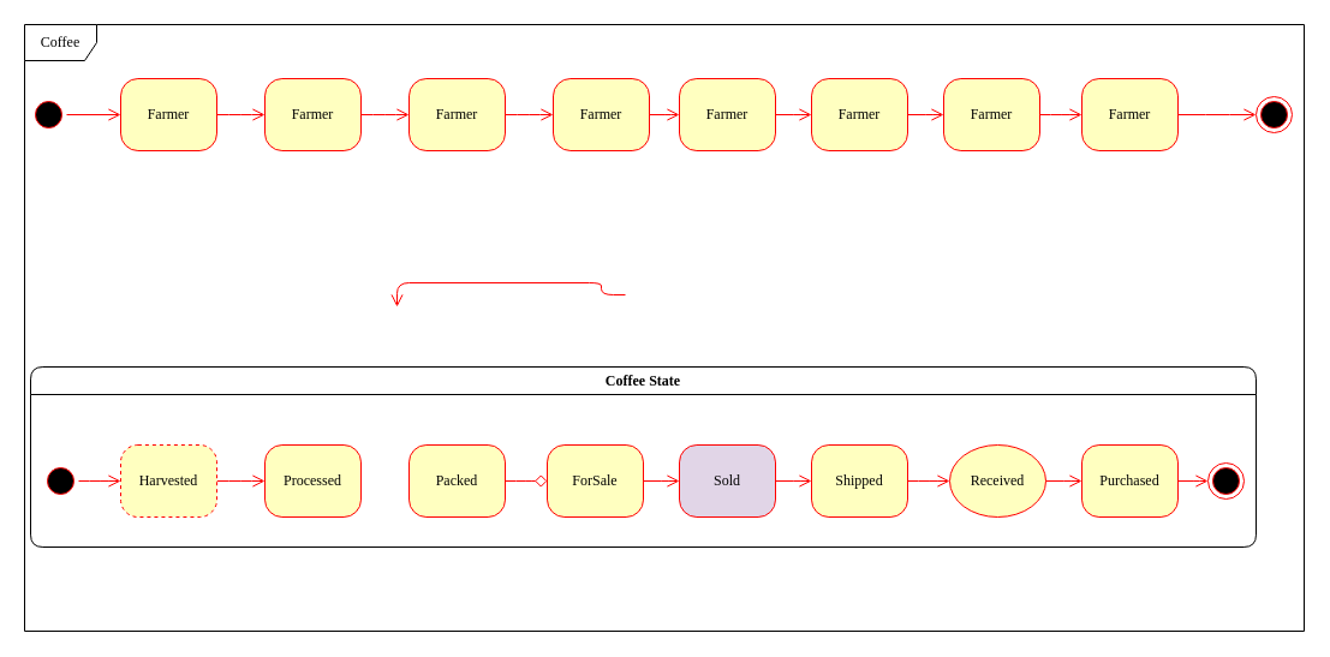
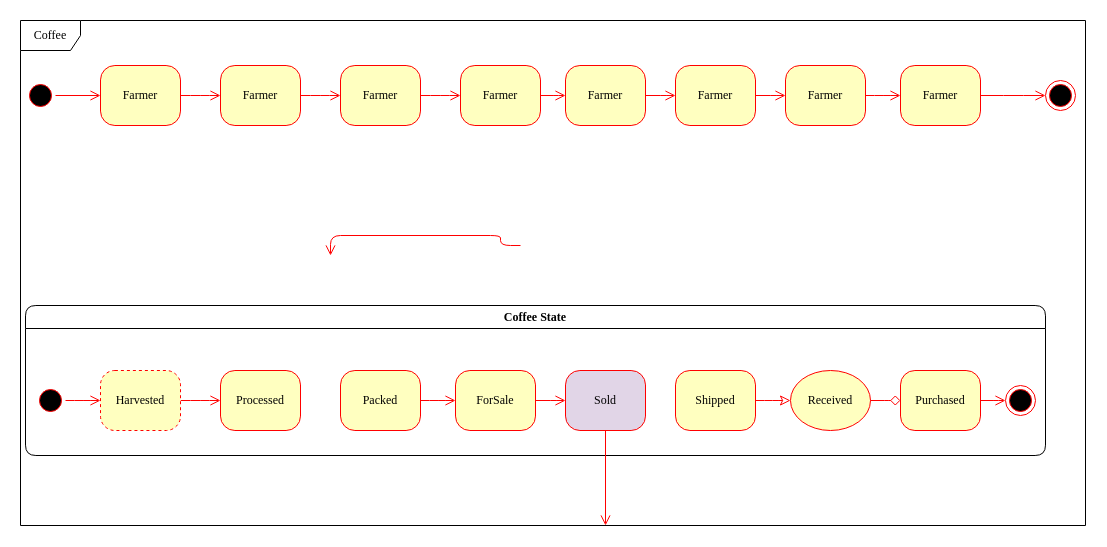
  <mxCell id="0" />
  <mxCell id="1" parent="0" />
  <mxCell id="2" value="Coffee" style="shape=umlFrame;whiteSpace=wrap;html=1;rounded=1;shadow=0;comic=0;labelBackgroundColor=none;strokeWidth=1;fontFamily=Verdana;fontSize=12;align=center;" parent="1" vertex="1"><mxGeometry x="20" y="20" width="1065" height="505" as="geometry" /></mxCell>
  <mxCell id="3" value="" style="ellipse;html=1;shape=startState;fillColor=#000000;strokeColor=#ff0000;rounded=1;shadow=0;comic=0;labelBackgroundColor=none;fontFamily=Verdana;fontSize=12;fontColor=#000000;align=center;direction=south;" parent="1" vertex="1"><mxGeometry x="25" y="80" width="30" height="30" as="geometry" /></mxCell>
  <mxCell id="4" value="" style="edgeStyle=elbowEdgeStyle;rounded=1;orthogonalLoop=1;jettySize=auto;html=1;labelBackgroundColor=none;fontFamily=Verdana;fontSize=12;startArrow=none;startFill=0;endArrow=open;endFill=0;startSize=6;endSize=8;strokeColor=#FF0000;" edge="1" parent="1" source="5" target="33"><mxGeometry relative="1" as="geometry" /></mxCell>
  <mxCell id="5" value="Farmer" style="rounded=1;whiteSpace=wrap;html=1;arcSize=24;fillColor=#ffffc0;strokeColor=#ff0000;shadow=0;comic=0;labelBackgroundColor=none;fontFamily=Verdana;fontSize=12;fontColor=#000000;align=center;" parent="1" vertex="1"><mxGeometry x="100" y="65" width="80" height="60" as="geometry" /></mxCell>
  <mxCell id="6" style="edgeStyle=orthogonalEdgeStyle;html=1;exitX=1;exitY=0.25;entryX=0.25;entryY=0;labelBackgroundColor=none;endArrow=open;endSize=8;strokeColor=#ff0000;fontFamily=Verdana;fontSize=12;align=left;" parent="1" edge="1"><mxGeometry relative="1" as="geometry"><mxPoint x="820" y="255" as="targetPoint" /></mxGeometry></mxCell>
  <mxCell id="7" style="edgeStyle=elbowEdgeStyle;html=1;exitX=0;exitY=0.75;entryX=1;entryY=0.75;labelBackgroundColor=none;endArrow=open;endSize=8;strokeColor=#ff0000;fontFamily=Verdana;fontSize=12;align=left;" parent="1" edge="1"><mxGeometry relative="1" as="geometry"><mxPoint x="640" y="300" as="targetPoint" /></mxGeometry></mxCell>
  <mxCell id="8" value="Coffee State&lt;span style=&quot;white-space: pre&quot;&gt;&lt;/span&gt;" style="swimlane;whiteSpace=wrap;html=1;rounded=1;shadow=0;comic=0;labelBackgroundColor=none;strokeWidth=1;fontFamily=Verdana;fontSize=12;align=center;" parent="1" vertex="1"><mxGeometry x="25" y="305" width="1020" height="150" as="geometry" /></mxCell>
  <mxCell id="9" style="edgeStyle=elbowEdgeStyle;html=1;labelBackgroundColor=none;endArrow=open;endSize=8;strokeColor=#ff0000;fontFamily=Verdana;fontSize=12;align=left;" parent="8" source="10" target="14" edge="1"><mxGeometry relative="1" as="geometry" /></mxCell>
  <mxCell id="10" value="&lt;div&gt;Harvested&lt;/div&gt;" style="rounded=1;whiteSpace=wrap;html=1;arcSize=24;fillColor=#ffffc0;strokeColor=#ff0000;shadow=0;comic=0;labelBackgroundColor=none;fontFamily=Verdana;fontSize=12;fontColor=#000000;align=center;dashed=1;" parent="8" vertex="1"><mxGeometry x="75" y="65" width="80" height="60" as="geometry" /></mxCell>
  <mxCell id="11" value="" style="ellipse;html=1;shape=endState;fillColor=#000000;strokeColor=#ff0000;rounded=1;shadow=0;comic=0;labelBackgroundColor=none;fontFamily=Verdana;fontSize=12;fontColor=#000000;align=center;" parent="8" vertex="1"><mxGeometry x="980" y="80" width="30" height="30" as="geometry" /></mxCell>
  <mxCell id="12" style="edgeStyle=elbowEdgeStyle;html=1;labelBackgroundColor=none;endArrow=open;endSize=8;strokeColor=#ff0000;fontFamily=Verdana;fontSize=12;align=left;" parent="8" source="13" target="10" edge="1"><mxGeometry relative="1" as="geometry" /></mxCell>
  <mxCell id="13" value="" style="ellipse;html=1;shape=startState;fillColor=#000000;strokeColor=#ff0000;rounded=1;shadow=0;comic=0;labelBackgroundColor=none;fontFamily=Verdana;fontSize=12;fontColor=#000000;align=center;direction=south;" parent="8" vertex="1"><mxGeometry x="10" y="80" width="30" height="30" as="geometry" /></mxCell>
  <mxCell id="14" value="Processed" style="rounded=1;whiteSpace=wrap;html=1;arcSize=24;fillColor=#ffffc0;strokeColor=#ff0000;shadow=0;comic=0;labelBackgroundColor=none;fontFamily=Verdana;fontSize=12;fontColor=#000000;align=center;" parent="8" vertex="1"><mxGeometry x="195" y="65" width="80" height="60" as="geometry" /></mxCell>
  <mxCell id="15" value="Packed" style="rounded=1;whiteSpace=wrap;html=1;arcSize=24;fillColor=#ffffc0;strokeColor=#ff0000;shadow=0;comic=0;labelBackgroundColor=none;fontFamily=Verdana;fontSize=12;fontColor=#000000;align=center;" parent="8" vertex="1"><mxGeometry x="315" y="65" width="80" height="60" as="geometry" /></mxCell>
  <mxCell id="16" value="" style="edgeStyle=elbowEdgeStyle;rounded=1;orthogonalLoop=1;jettySize=auto;html=1;labelBackgroundColor=none;fontFamily=Verdana;fontSize=12;startArrow=none;startFill=0;endArrow=open;endFill=0;startSize=6;endSize=8;strokeColor=#FF0000;" edge="1" parent="8" source="17" target="20"><mxGeometry relative="1" as="geometry" /></mxCell>
  <mxCell id="17" value="ForSale" style="rounded=1;whiteSpace=wrap;html=1;arcSize=24;fillColor=#ffffc0;strokeColor=#ff0000;shadow=0;comic=0;labelBackgroundColor=none;fontFamily=Verdana;fontSize=12;fontColor=#000000;align=center;" vertex="1" parent="8"><mxGeometry x="430" y="65" width="80" height="60" as="geometry" /></mxCell>
- <mxCell id="18" value="" style="edgeStyle=elbowEdgeStyle;rounded=1;orthogonalLoop=1;jettySize=auto;html=1;fontSize=12;startArrow=none;startFill=0;strokeColor=#FF0000;endArrow=diamond;endFill=0;labelBackgroundColor=none;fontFamily=Verdana;align=left;startSize=6;endSize=8;" edge="1" parent="8" source="15" target="17"><mxGeometry relative="1" as="geometry" /></mxCell>
- <mxCell id="19" value="" style="edgeStyle=elbowEdgeStyle;rounded=1;orthogonalLoop=1;jettySize=auto;html=1;labelBackgroundColor=none;fontFamily=Verdana;fontSize=12;startArrow=none;startFill=0;endArrow=open;endFill=0;startSize=6;endSize=8;strokeColor=#FF0000;" edge="1" parent="8" source="20" target="22"><mxGeometry relative="1" as="geometry" /></mxCell>
+ <mxCell id="18" value="" style="edgeStyle=elbowEdgeStyle;rounded=1;orthogonalLoop=1;jettySize=auto;html=1;fontSize=12;startArrow=none;startFill=0;strokeColor=#FF0000;endArrow=open;endFill=0;labelBackgroundColor=none;fontFamily=Verdana;align=left;startSize=6;endSize=8;" edge="1" parent="8" source="15" target="17"><mxGeometry relative="1" as="geometry" /></mxCell>
+ <mxCell id="19" value="" style="edgeStyle=elbowEdgeStyle;rounded=1;orthogonalLoop=1;jettySize=auto;html=1;labelBackgroundColor=none;fontFamily=Verdana;fontSize=12;startArrow=none;startFill=0;endArrow=open;endFill=0;startSize=6;endSize=8;strokeColor=#FF0000;" edge="1" parent="8" source="20" target="2"><mxGeometry relative="1" as="geometry" /></mxCell>
  <mxCell id="20" value="Sold" style="rounded=1;whiteSpace=wrap;html=1;arcSize=24;fillColor=#e1d5e7;strokeColor=#ff0000;shadow=0;comic=0;labelBackgroundColor=none;fontFamily=Verdana;fontSize=12;fontColor=#000000;align=center;" vertex="1" parent="8"><mxGeometry x="540" y="65" width="80" height="60" as="geometry" /></mxCell>
- <mxCell id="21" value="" style="edgeStyle=elbowEdgeStyle;rounded=1;orthogonalLoop=1;jettySize=auto;html=1;labelBackgroundColor=none;fontFamily=Verdana;fontSize=12;startArrow=none;startFill=0;endArrow=open;endFill=0;startSize=6;endSize=8;strokeColor=#FF0000;" edge="1" parent="8" source="22" target="23"><mxGeometry relative="1" as="geometry" /></mxCell>
+ <mxCell id="21" value="" style="edgeStyle=elbowEdgeStyle;rounded=1;orthogonalLoop=1;jettySize=auto;html=1;labelBackgroundColor=none;fontFamily=Verdana;fontSize=12;startArrow=none;startFill=0;endArrow=classic;endFill=0;startSize=6;endSize=8;strokeColor=#FF0000;" edge="1" parent="8" source="22" target="23"><mxGeometry relative="1" as="geometry" /></mxCell>
  <mxCell id="22" value="Shipped" style="rounded=1;whiteSpace=wrap;html=1;arcSize=24;fillColor=#ffffc0;strokeColor=#ff0000;shadow=0;comic=0;labelBackgroundColor=none;fontFamily=Verdana;fontSize=12;fontColor=#000000;align=center;" vertex="1" parent="8"><mxGeometry x="650" y="65" width="80" height="60" as="geometry" /></mxCell>
  <mxCell id="23" value="Received" style="ellipse;whiteSpace=wrap;html=1;arcSize=24;fillColor=#ffffc0;strokeColor=#ff0000;shadow=0;comic=0;labelBackgroundColor=none;fontFamily=Verdana;fontSize=12;fontColor=#000000;align=center;" vertex="1" parent="8"><mxGeometry x="765" y="65" width="80" height="60" as="geometry" /></mxCell>
  <mxCell id="24" style="edgeStyle=orthogonalEdgeStyle;html=1;labelBackgroundColor=none;endArrow=open;endSize=8;strokeColor=#ff0000;fontFamily=Verdana;fontSize=12;align=left;" parent="1" source="3" target="5" edge="1"><mxGeometry relative="1" as="geometry" /></mxCell>
  <mxCell id="25" style="edgeStyle=orthogonalEdgeStyle;html=1;entryX=0.75;entryY=0;labelBackgroundColor=none;endArrow=open;endSize=8;strokeColor=#ff0000;fontFamily=Verdana;fontSize=12;align=left;exitX=0.5;exitY=1;" parent="1" edge="1"><mxGeometry relative="1" as="geometry"><mxPoint x="520" y="245" as="sourcePoint" /><Array as="points"><mxPoint x="500" y="235" /><mxPoint x="330" y="235" /></Array><mxPoint x="330" y="255" as="targetPoint" /></mxGeometry></mxCell>
  <mxCell id="26" style="edgeStyle=orthogonalEdgeStyle;html=1;exitX=1;exitY=0.5;entryX=0;entryY=0.5;labelBackgroundColor=none;endArrow=open;endSize=8;strokeColor=#ff0000;fontFamily=Verdana;fontSize=12;align=left;" parent="1" edge="1"><mxGeometry relative="1" as="geometry"><mxPoint x="360" y="285" as="sourcePoint" /></mxGeometry></mxCell>
  <mxCell id="27" style="edgeStyle=orthogonalEdgeStyle;html=1;exitX=0.5;exitY=0;entryX=1;entryY=0.75;labelBackgroundColor=none;endArrow=open;endSize=8;strokeColor=#ff0000;fontFamily=Verdana;fontSize=12;align=left;" parent="1" edge="1"><mxGeometry relative="1" as="geometry"><mxPoint x="580" y="255" as="sourcePoint" /></mxGeometry></mxCell>
  <mxCell id="28" style="edgeStyle=orthogonalEdgeStyle;html=1;exitX=1;exitY=0.25;entryX=0;entryY=0.25;labelBackgroundColor=none;endArrow=open;endSize=8;strokeColor=#ff0000;fontFamily=Verdana;fontSize=12;align=left;" parent="1" edge="1"><mxGeometry relative="1" as="geometry"><mxPoint x="640" y="270" as="sourcePoint" /></mxGeometry></mxCell>
  <mxCell id="29" value="" style="edgeStyle=elbowEdgeStyle;rounded=1;orthogonalLoop=1;jettySize=auto;html=1;labelBackgroundColor=none;fontFamily=Verdana;fontSize=12;startArrow=none;startFill=0;endArrow=open;endFill=0;startSize=6;endSize=8;strokeColor=#FF0000;" edge="1" parent="1" source="30" target="11"><mxGeometry relative="1" as="geometry" /></mxCell>
  <mxCell id="30" value="Purchased" style="rounded=1;whiteSpace=wrap;html=1;arcSize=24;fillColor=#ffffc0;strokeColor=#ff0000;shadow=0;comic=0;labelBackgroundColor=none;fontFamily=Verdana;fontSize=12;fontColor=#000000;align=center;" vertex="1" parent="1"><mxGeometry x="900" y="370" width="80" height="60" as="geometry" /></mxCell>
- <mxCell id="31" value="" style="edgeStyle=elbowEdgeStyle;rounded=1;orthogonalLoop=1;jettySize=auto;html=1;labelBackgroundColor=none;fontFamily=Verdana;fontSize=12;startArrow=none;startFill=0;endArrow=open;endFill=0;startSize=6;endSize=8;strokeColor=#FF0000;" edge="1" parent="1" source="23" target="30"><mxGeometry relative="1" as="geometry" /></mxCell>
+ <mxCell id="31" value="" style="edgeStyle=elbowEdgeStyle;rounded=1;orthogonalLoop=1;jettySize=auto;html=1;labelBackgroundColor=none;fontFamily=Verdana;fontSize=12;startArrow=none;startFill=0;endArrow=diamond;endFill=0;startSize=6;endSize=8;strokeColor=#FF0000;" edge="1" parent="1" source="23" target="30"><mxGeometry relative="1" as="geometry" /></mxCell>
  <mxCell id="32" value="" style="edgeStyle=elbowEdgeStyle;rounded=1;orthogonalLoop=1;jettySize=auto;html=1;labelBackgroundColor=none;fontFamily=Verdana;fontSize=12;startArrow=none;startFill=0;endArrow=open;endFill=0;startSize=6;endSize=8;strokeColor=#FF0000;" edge="1" parent="1" source="33" target="35"><mxGeometry relative="1" as="geometry" /></mxCell>
  <mxCell id="33" value="Farmer" style="rounded=1;whiteSpace=wrap;html=1;arcSize=24;fillColor=#ffffc0;strokeColor=#ff0000;shadow=0;comic=0;labelBackgroundColor=none;fontFamily=Verdana;fontSize=12;fontColor=#000000;align=center;" vertex="1" parent="1"><mxGeometry x="220" y="65" width="80" height="60" as="geometry" /></mxCell>
  <mxCell id="34" value="" style="edgeStyle=elbowEdgeStyle;rounded=1;orthogonalLoop=1;jettySize=auto;html=1;labelBackgroundColor=none;fontFamily=Verdana;fontSize=12;startArrow=none;startFill=0;endArrow=open;endFill=0;startSize=6;endSize=8;strokeColor=#FF0000;" edge="1" parent="1" source="35" target="37"><mxGeometry relative="1" as="geometry" /></mxCell>
  <mxCell id="35" value="Farmer" style="rounded=1;whiteSpace=wrap;html=1;arcSize=24;fillColor=#ffffc0;strokeColor=#ff0000;shadow=0;comic=0;labelBackgroundColor=none;fontFamily=Verdana;fontSize=12;fontColor=#000000;align=center;" vertex="1" parent="1"><mxGeometry x="340" y="65" width="80" height="60" as="geometry" /></mxCell>
  <mxCell id="36" value="" style="edgeStyle=elbowEdgeStyle;rounded=1;orthogonalLoop=1;jettySize=auto;html=1;labelBackgroundColor=none;fontFamily=Verdana;fontSize=12;startArrow=none;startFill=0;endArrow=open;endFill=0;startSize=6;endSize=8;strokeColor=#FF0000;" edge="1" parent="1" source="37" target="39"><mxGeometry relative="1" as="geometry" /></mxCell>
  <mxCell id="37" value="Farmer" style="rounded=1;whiteSpace=wrap;html=1;arcSize=24;fillColor=#ffffc0;strokeColor=#ff0000;shadow=0;comic=0;labelBackgroundColor=none;fontFamily=Verdana;fontSize=12;fontColor=#000000;align=center;" vertex="1" parent="1"><mxGeometry x="460" y="65" width="80" height="60" as="geometry" /></mxCell>
  <mxCell id="38" value="" style="edgeStyle=elbowEdgeStyle;rounded=1;orthogonalLoop=1;jettySize=auto;html=1;labelBackgroundColor=none;fontFamily=Verdana;fontSize=12;startArrow=none;startFill=0;endArrow=open;endFill=0;startSize=6;endSize=8;strokeColor=#FF0000;" edge="1" parent="1" source="39" target="41"><mxGeometry relative="1" as="geometry" /></mxCell>
  <mxCell id="39" value="Farmer" style="rounded=1;whiteSpace=wrap;html=1;arcSize=24;fillColor=#ffffc0;strokeColor=#ff0000;shadow=0;comic=0;labelBackgroundColor=none;fontFamily=Verdana;fontSize=12;fontColor=#000000;align=center;" vertex="1" parent="1"><mxGeometry x="565" y="65" width="80" height="60" as="geometry" /></mxCell>
  <mxCell id="40" value="" style="edgeStyle=elbowEdgeStyle;rounded=1;orthogonalLoop=1;jettySize=auto;html=1;labelBackgroundColor=none;fontFamily=Verdana;fontSize=12;startArrow=none;startFill=0;endArrow=open;endFill=0;startSize=6;endSize=8;strokeColor=#FF0000;" edge="1" parent="1" source="41" target="43"><mxGeometry relative="1" as="geometry" /></mxCell>
  <mxCell id="41" value="Farmer" style="rounded=1;whiteSpace=wrap;html=1;arcSize=24;fillColor=#ffffc0;strokeColor=#ff0000;shadow=0;comic=0;labelBackgroundColor=none;fontFamily=Verdana;fontSize=12;fontColor=#000000;align=center;" vertex="1" parent="1"><mxGeometry x="675" y="65" width="80" height="60" as="geometry" /></mxCell>
  <mxCell id="42" value="" style="edgeStyle=elbowEdgeStyle;rounded=1;orthogonalLoop=1;jettySize=auto;html=1;labelBackgroundColor=none;fontFamily=Verdana;fontSize=12;startArrow=none;startFill=0;endArrow=open;endFill=0;startSize=6;endSize=8;strokeColor=#FF0000;" edge="1" parent="1" source="43" target="45"><mxGeometry relative="1" as="geometry" /></mxCell>
  <mxCell id="43" value="Farmer" style="rounded=1;whiteSpace=wrap;html=1;arcSize=24;fillColor=#ffffc0;strokeColor=#ff0000;shadow=0;comic=0;labelBackgroundColor=none;fontFamily=Verdana;fontSize=12;fontColor=#000000;align=center;" vertex="1" parent="1"><mxGeometry x="785" y="65" width="80" height="60" as="geometry" /></mxCell>
  <mxCell id="44" style="edgeStyle=elbowEdgeStyle;rounded=1;orthogonalLoop=1;jettySize=auto;html=1;exitX=1;exitY=0.5;exitDx=0;exitDy=0;entryX=0;entryY=0.5;entryDx=0;entryDy=0;labelBackgroundColor=none;fontFamily=Verdana;fontSize=12;startArrow=none;startFill=0;endArrow=open;endFill=0;startSize=6;endSize=8;strokeColor=#FF0000;" edge="1" parent="1" source="45" target="46"><mxGeometry relative="1" as="geometry" /></mxCell>
  <mxCell id="45" value="Farmer" style="rounded=1;whiteSpace=wrap;html=1;arcSize=24;fillColor=#ffffc0;strokeColor=#ff0000;shadow=0;comic=0;labelBackgroundColor=none;fontFamily=Verdana;fontSize=12;fontColor=#000000;align=center;" vertex="1" parent="1"><mxGeometry x="900" y="65" width="80" height="60" as="geometry" /></mxCell>
  <mxCell id="46" value="" style="ellipse;html=1;shape=endState;fillColor=#000000;strokeColor=#ff0000;rounded=1;shadow=0;comic=0;labelBackgroundColor=none;fontFamily=Verdana;fontSize=12;fontColor=#000000;align=center;" vertex="1" parent="1"><mxGeometry x="1045" y="80" width="30" height="30" as="geometry" /></mxCell>
